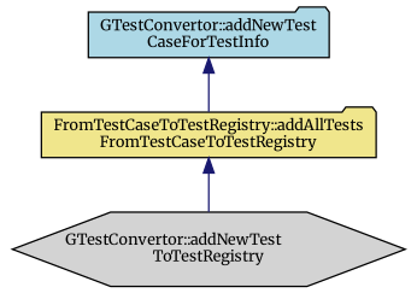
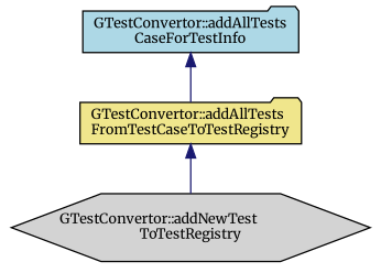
  digraph {
    fontname=Merriweather
    rankdir=TB
    node [color=black fontname=Merriweather fontsize=10 shape=folder style=filled]
    edge [color=midnightblue dir=back fontname=Merriweather fontsize=10 labelfontname=Helvetica labelfontsize=10 style=solid]
-   n1 [fillcolor=lightblue fontcolor=black height=0.2 label="GTestConvertor::addNewTest\lCaseForTestInfo" width=0.4]
-   n2 [fillcolor=khaki height=0.2 label="FromTestCaseToTestRegistry::addAllTests\lFromTestCaseToTestRegistry" width=0.4]
+   n1 [fillcolor=lightblue fontcolor=black height=0.2 label="GTestConvertor::addAllTests\lCaseForTestInfo" width=0.4]
+   n2 [fillcolor=khaki height=0.2 label="GTestConvertor::addAllTests\lFromTestCaseToTestRegistry" width=0.4]
    n3 [fillcolor=lightgrey height=0.2 label="GTestConvertor::addNewTest\lToTestRegistry" shape=hexagon width=0.4]
    n1 -> n2
    n2 -> n3
  }
